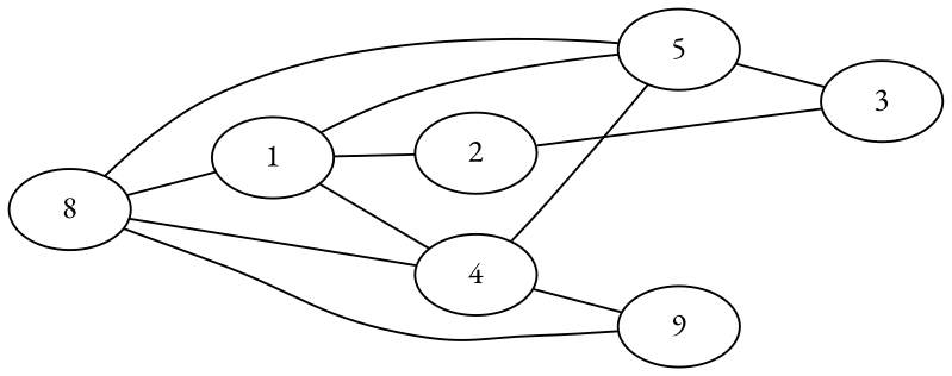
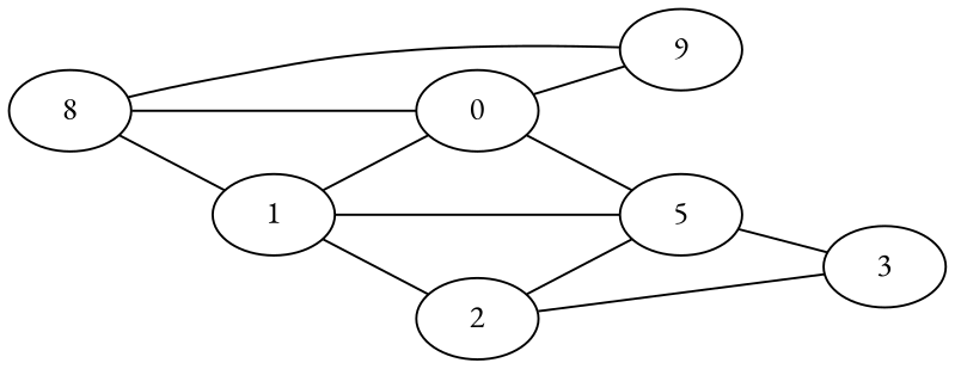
  graph {
    fontname="EB Garamond"
    rankdir=LR
    node [fontname="EB Garamond"]
    edge [fontname="EB Garamond"]
    n1 [label=8]
    1
-   4
+   4 [label=0]
    2
    5
    n6 [label=9]
    3
    n1 -- 1
    n1 -- 4
    1 -- 4
    1 -- 2
    1 -- 5
    4 -- 5
    4 -- n6
-   n1 -- 5
+   2 -- 5
    2 -- 3
    5 -- 3
    n6 -- n1
  }
